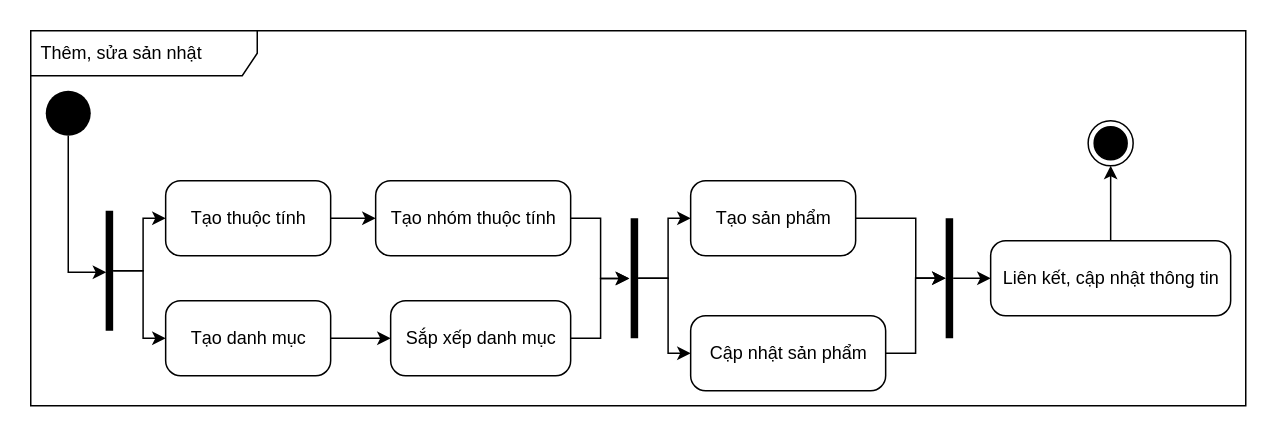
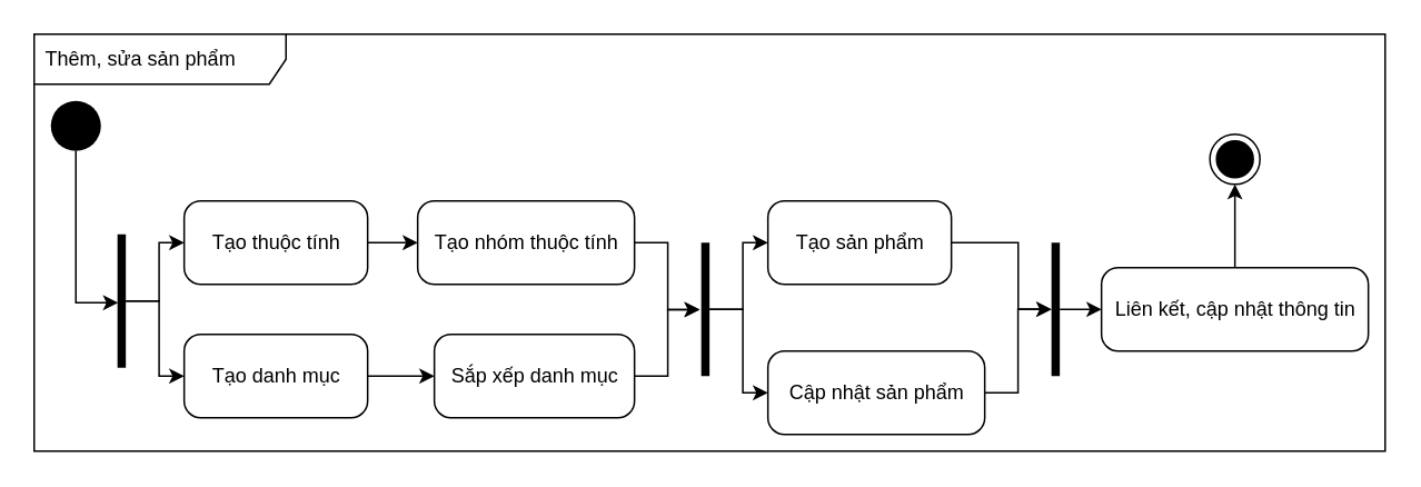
  <mxCell id="0" />
  <mxCell id="1" parent="0" />
  <mxCell id="2" style="edgeStyle=orthogonalEdgeStyle;rounded=0;orthogonalLoop=1;jettySize=auto;html=1;" parent="1" source="3" target="5" edge="1"><mxGeometry relative="1" as="geometry" /></mxCell>
  <mxCell id="3" value="Tạo danh mục" style="html=1;dashed=0;rounded=1;absoluteArcSize=1;arcSize=20;verticalAlign=middle;align=center;" parent="1" vertex="1"><mxGeometry x="109.94" y="200" width="110" height="50" as="geometry" /></mxCell>
  <mxCell id="4" style="edgeStyle=orthogonalEdgeStyle;rounded=0;orthogonalLoop=1;jettySize=auto;html=1;entryX=-0.219;entryY=0.501;entryDx=0;entryDy=0;entryPerimeter=0;" parent="1" source="5" target="20" edge="1"><mxGeometry relative="1" as="geometry"><mxPoint x="409.94" y="200" as="targetPoint" /></mxGeometry></mxCell>
  <mxCell id="5" value="Sắp xếp danh mục" style="html=1;dashed=0;rounded=1;absoluteArcSize=1;arcSize=20;verticalAlign=middle;align=center;" parent="1" vertex="1"><mxGeometry x="259.94" y="200" width="120" height="50" as="geometry" /></mxCell>
  <mxCell id="6" style="edgeStyle=orthogonalEdgeStyle;rounded=0;orthogonalLoop=1;jettySize=auto;html=1;" parent="1" source="7" target="17" edge="1"><mxGeometry relative="1" as="geometry"><Array as="points"><mxPoint x="610" y="145" /><mxPoint x="610" y="185" /></Array></mxGeometry></mxCell>
  <mxCell id="7" value="Tạo sản phẩm" style="html=1;dashed=0;rounded=1;absoluteArcSize=1;arcSize=20;verticalAlign=middle;align=center;" parent="1" vertex="1"><mxGeometry x="459.94" y="120" width="110" height="50" as="geometry" /></mxCell>
  <mxCell id="8" style="edgeStyle=orthogonalEdgeStyle;rounded=0;orthogonalLoop=1;jettySize=auto;html=1;entryX=-0.165;entryY=0.502;entryDx=0;entryDy=0;entryPerimeter=0;" parent="1" source="9" target="20" edge="1"><mxGeometry relative="1" as="geometry" /></mxCell>
  <mxCell id="9" value="Tạo nhóm thuộc tính" style="html=1;dashed=0;rounded=1;absoluteArcSize=1;arcSize=20;verticalAlign=middle;align=center;" parent="1" vertex="1"><mxGeometry x="249.94" y="120" width="130" height="50" as="geometry" /></mxCell>
  <mxCell id="10" style="edgeStyle=orthogonalEdgeStyle;rounded=0;orthogonalLoop=1;jettySize=auto;html=1;entryX=0;entryY=0.5;entryDx=0;entryDy=0;" parent="1" source="11" target="9" edge="1"><mxGeometry relative="1" as="geometry" /></mxCell>
  <mxCell id="11" value="Tạo thuộc tính" style="html=1;dashed=0;rounded=1;absoluteArcSize=1;arcSize=20;verticalAlign=middle;align=center;" parent="1" vertex="1"><mxGeometry x="109.94" y="120" width="110" height="50" as="geometry" /></mxCell>
  <mxCell id="12" style="edgeStyle=orthogonalEdgeStyle;rounded=0;orthogonalLoop=1;jettySize=auto;html=1;entryX=0.5;entryY=1;entryDx=0;entryDy=0;" parent="1" source="13" target="26" edge="1"><mxGeometry relative="1" as="geometry" /></mxCell>
  <mxCell id="13" value="Liên kết, cập nhật thông tin" style="html=1;dashed=0;rounded=1;absoluteArcSize=1;arcSize=20;verticalAlign=middle;align=center;" parent="1" vertex="1"><mxGeometry x="659.94" y="160" width="160" height="50" as="geometry" /></mxCell>
  <mxCell id="14" style="edgeStyle=orthogonalEdgeStyle;rounded=0;orthogonalLoop=1;jettySize=auto;html=1;entryX=0;entryY=0.499;entryDx=0;entryDy=0;entryPerimeter=0;" parent="1" source="15" target="17" edge="1"><mxGeometry relative="1" as="geometry" /></mxCell>
  <mxCell id="15" value="Cập nhật sản phẩm" style="html=1;dashed=0;rounded=1;absoluteArcSize=1;arcSize=20;verticalAlign=middle;align=center;" parent="1" vertex="1"><mxGeometry x="459.94" y="210" width="130" height="50" as="geometry" /></mxCell>
  <mxCell id="16" style="edgeStyle=orthogonalEdgeStyle;rounded=0;orthogonalLoop=1;jettySize=auto;html=1;entryX=0;entryY=0.5;entryDx=0;entryDy=0;" parent="1" source="17" target="13" edge="1"><mxGeometry relative="1" as="geometry" /></mxCell>
  <mxCell id="17" value="" style="html=1;points=[];perimeter=orthogonalPerimeter;fillColor=#000000;strokeColor=none;" parent="1" vertex="1"><mxGeometry x="629.94" y="145" width="5" height="80" as="geometry" /></mxCell>
  <mxCell id="18" style="edgeStyle=orthogonalEdgeStyle;rounded=0;orthogonalLoop=1;jettySize=auto;html=1;" parent="1" source="20" target="7" edge="1"><mxGeometry relative="1" as="geometry" /></mxCell>
  <mxCell id="19" style="edgeStyle=orthogonalEdgeStyle;rounded=0;orthogonalLoop=1;jettySize=auto;html=1;" parent="1" source="20" target="15" edge="1"><mxGeometry relative="1" as="geometry" /></mxCell>
  <mxCell id="20" value="" style="html=1;points=[];perimeter=orthogonalPerimeter;fillColor=#000000;strokeColor=none;" parent="1" vertex="1"><mxGeometry x="419.94" y="145" width="5" height="80" as="geometry" /></mxCell>
  <mxCell id="21" style="edgeStyle=orthogonalEdgeStyle;rounded=0;orthogonalLoop=1;jettySize=auto;html=1;entryX=0.074;entryY=0.513;entryDx=0;entryDy=0;entryPerimeter=0;exitX=0.5;exitY=1;exitDx=0;exitDy=0;" parent="1" source="22" target="25" edge="1"><mxGeometry relative="1" as="geometry" /></mxCell>
  <mxCell id="22" value="" style="ellipse;fillColor=#000000;strokeColor=none;" parent="1" vertex="1"><mxGeometry x="30" y="60" width="30" height="30" as="geometry" /></mxCell>
  <mxCell id="23" style="edgeStyle=orthogonalEdgeStyle;rounded=0;orthogonalLoop=1;jettySize=auto;html=1;" parent="1" source="25" target="11" edge="1"><mxGeometry relative="1" as="geometry" /></mxCell>
  <mxCell id="24" style="edgeStyle=orthogonalEdgeStyle;rounded=0;orthogonalLoop=1;jettySize=auto;html=1;entryX=0;entryY=0.5;entryDx=0;entryDy=0;" parent="1" source="25" target="3" edge="1"><mxGeometry relative="1" as="geometry" /></mxCell>
  <mxCell id="25" value="" style="html=1;points=[];perimeter=orthogonalPerimeter;fillColor=#000000;strokeColor=none;" parent="1" vertex="1"><mxGeometry x="69.94" y="140" width="5" height="80" as="geometry" /></mxCell>
  <mxCell id="26" value="" style="ellipse;html=1;shape=endState;fillColor=#000000;strokeColor=#000000;" parent="1" vertex="1"><mxGeometry x="724.94" y="80" width="30" height="30" as="geometry" /></mxCell>
- <mxCell id="27" value="Thêm, sửa sản nhật" style="shape=umlFrame;whiteSpace=wrap;html=1;width=151;height=30;boundedLbl=1;verticalAlign=middle;align=left;spacingLeft=5;" vertex="1" parent="1"><mxGeometry x="20" y="20" width="810" height="250" as="geometry" /></mxCell>
+ <mxCell id="27" value="Thêm, sửa sản phẩm" style="shape=umlFrame;whiteSpace=wrap;html=1;width=151;height=30;boundedLbl=1;verticalAlign=middle;align=left;spacingLeft=5;" vertex="1" parent="1"><mxGeometry x="20" y="20" width="810" height="250" as="geometry" /></mxCell>
